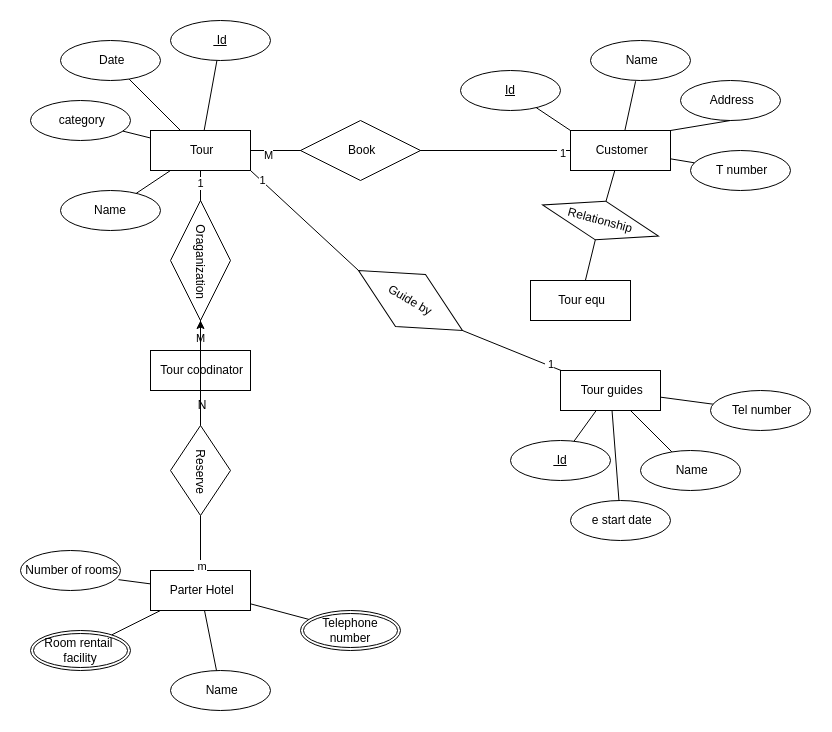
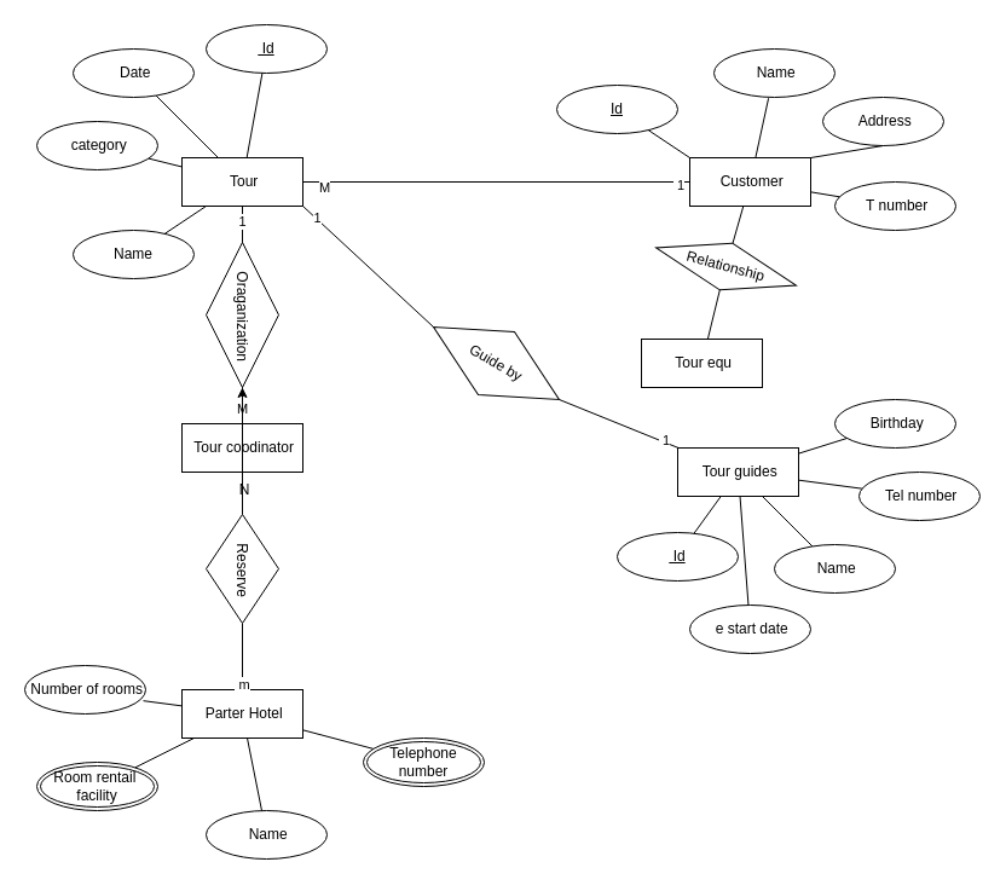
  <mxCell id="0" />
  <mxCell id="1" parent="0" />
  <mxCell id="2" value="&amp;nbsp;Tour" style="whiteSpace=wrap;html=1;align=center;" vertex="1" parent="1"><mxGeometry x="150" y="130" width="100" height="40" as="geometry" /></mxCell>
  <mxCell id="3" value="&amp;nbsp;Customer" style="whiteSpace=wrap;html=1;align=center;" vertex="1" parent="1"><mxGeometry x="570" y="130" width="100" height="40" as="geometry" /></mxCell>
  <mxCell id="4" value="" style="endArrow=none;html=1;rounded=0;entryX=0;entryY=0.5;entryDx=0;entryDy=0;" edge="1" parent="1" source="2" target="3"><mxGeometry width="50" height="50" relative="1" as="geometry"><mxPoint x="170" y="190" as="sourcePoint" /><mxPoint x="220" y="140" as="targetPoint" /></mxGeometry></mxCell>
  <mxCell id="5" value="M" style="edgeLabel;html=1;align=center;verticalAlign=middle;resizable=0;points=[];" vertex="1" connectable="0" parent="4"><mxGeometry x="-0.891" y="-4" relative="1" as="geometry"><mxPoint as="offset" /></mxGeometry></mxCell>
  <mxCell id="6" value="&amp;nbsp;1" style="edgeLabel;html=1;align=center;verticalAlign=middle;resizable=0;points=[];" vertex="1" connectable="0" parent="4"><mxGeometry x="0.939" y="-2" relative="1" as="geometry"><mxPoint as="offset" /></mxGeometry></mxCell>
  <mxCell id="7" value="&amp;nbsp;Date" style="ellipse;whiteSpace=wrap;html=1;align=center;" vertex="1" parent="1"><mxGeometry x="60" y="40" width="100" height="40" as="geometry" /></mxCell>
  <mxCell id="8" value="&amp;nbsp;category" style="ellipse;whiteSpace=wrap;html=1;align=center;" vertex="1" parent="1"><mxGeometry x="30" y="100" width="100" height="40" as="geometry" /></mxCell>
  <mxCell id="9" value="Name" style="ellipse;whiteSpace=wrap;html=1;align=center;" vertex="1" parent="1"><mxGeometry x="60" y="190" width="100" height="40" as="geometry" /></mxCell>
  <mxCell id="10" value="&amp;nbsp;Name" style="ellipse;whiteSpace=wrap;html=1;align=center;" vertex="1" parent="1"><mxGeometry x="590" y="40" width="100" height="40" as="geometry" /></mxCell>
  <mxCell id="11" value="&amp;nbsp;Address" style="ellipse;whiteSpace=wrap;html=1;align=center;" vertex="1" parent="1"><mxGeometry x="680" y="80" width="100" height="40" as="geometry" /></mxCell>
  <mxCell id="12" value="&amp;nbsp;T number" style="ellipse;whiteSpace=wrap;html=1;align=center;" vertex="1" parent="1"><mxGeometry x="690" y="150" width="100" height="40" as="geometry" /></mxCell>
  <mxCell id="13" value="" style="endArrow=none;html=1;rounded=0;entryX=0;entryY=0;entryDx=0;entryDy=0;" edge="1" parent="1" source="60" target="3"><mxGeometry relative="1" as="geometry"><mxPoint x="530" y="110" as="sourcePoint" /><mxPoint x="670" y="100" as="targetPoint" /></mxGeometry></mxCell>
  <mxCell id="14" value="" style="endArrow=none;html=1;rounded=0;exitX=0.451;exitY=1.019;exitDx=0;exitDy=0;exitPerimeter=0;" edge="1" parent="1" source="10" target="3"><mxGeometry relative="1" as="geometry"><mxPoint x="630" y="70" as="sourcePoint" /><mxPoint x="790" y="70" as="targetPoint" /></mxGeometry></mxCell>
  <mxCell id="15" value="" style="endArrow=none;html=1;rounded=0;entryX=1;entryY=0;entryDx=0;entryDy=0;exitX=0.5;exitY=1;exitDx=0;exitDy=0;" edge="1" parent="1" source="11" target="3"><mxGeometry relative="1" as="geometry"><mxPoint x="700" y="100" as="sourcePoint" /><mxPoint x="860" y="100" as="targetPoint" /></mxGeometry></mxCell>
  <mxCell id="16" value="" style="endArrow=none;html=1;rounded=0;" edge="1" parent="1" source="3" target="12"><mxGeometry relative="1" as="geometry"><mxPoint x="620" y="160" as="sourcePoint" /><mxPoint x="780" y="160" as="targetPoint" /></mxGeometry></mxCell>
  <mxCell id="17" value="" style="endArrow=none;html=1;rounded=0;" edge="1" parent="1" source="2" target="9"><mxGeometry relative="1" as="geometry"><mxPoint x="350" y="270" as="sourcePoint" /><mxPoint x="510" y="270" as="targetPoint" /></mxGeometry></mxCell>
  <mxCell id="18" value="" style="endArrow=none;html=1;rounded=0;" edge="1" parent="1" source="2" target="8"><mxGeometry relative="1" as="geometry"><mxPoint x="360" y="270" as="sourcePoint" /><mxPoint x="520" y="270" as="targetPoint" /></mxGeometry></mxCell>
  <mxCell id="19" value="" style="endArrow=none;html=1;rounded=0;" edge="1" parent="1" source="7" target="2"><mxGeometry relative="1" as="geometry"><mxPoint x="160" y="100" as="sourcePoint" /><mxPoint x="320" y="100" as="targetPoint" /></mxGeometry></mxCell>
  <mxCell id="20" value="" style="endArrow=none;html=1;rounded=0;" edge="1" parent="1" source="21" target="2"><mxGeometry relative="1" as="geometry"><mxPoint x="180" y="80" as="sourcePoint" /><mxPoint x="450" y="70" as="targetPoint" /></mxGeometry></mxCell>
  <mxCell id="21" value="&amp;nbsp;Id" style="ellipse;whiteSpace=wrap;html=1;align=center;fontStyle=4;" vertex="1" parent="1"><mxGeometry x="170" y="20" width="100" height="40" as="geometry" /></mxCell>
- <mxCell id="22" value="&amp;nbsp;Book" style="shape=rhombus;perimeter=rhombusPerimeter;whiteSpace=wrap;html=1;align=center;" vertex="1" parent="1"><mxGeometry x="300" y="120" width="120" height="60" as="geometry" /></mxCell>
  <mxCell id="23" value="&amp;nbsp;Tour coodinator" style="whiteSpace=wrap;html=1;align=center;" vertex="1" parent="1"><mxGeometry x="150" y="350" width="100" height="40" as="geometry" /></mxCell>
  <mxCell id="24" value="" style="endArrow=none;html=1;rounded=0;entryX=0.5;entryY=0;entryDx=0;entryDy=0;" edge="1" parent="1" source="2" target="23"><mxGeometry relative="1" as="geometry"><mxPoint x="230" y="380" as="sourcePoint" /><mxPoint x="390" y="380" as="targetPoint" /></mxGeometry></mxCell>
  <mxCell id="25" value="&amp;nbsp;M&amp;nbsp;" style="edgeLabel;html=1;align=center;verticalAlign=middle;resizable=0;points=[];" vertex="1" connectable="0" parent="24"><mxGeometry x="0.856" y="-1" relative="1" as="geometry"><mxPoint as="offset" /></mxGeometry></mxCell>
  <mxCell id="26" value="1" style="edgeLabel;html=1;align=center;verticalAlign=middle;resizable=0;points=[];" vertex="1" connectable="0" parent="24"><mxGeometry x="-0.864" y="-1" relative="1" as="geometry"><mxPoint as="offset" /></mxGeometry></mxCell>
  <mxCell id="27" value="&amp;nbsp;Oraganization" style="shape=rhombus;perimeter=rhombusPerimeter;whiteSpace=wrap;html=1;align=center;rotation=90;" vertex="1" parent="1"><mxGeometry x="140" y="230" width="120" height="60" as="geometry" /></mxCell>
  <mxCell id="28" value="&amp;nbsp;Parter Hotel" style="whiteSpace=wrap;html=1;align=center;" vertex="1" parent="1"><mxGeometry x="150" y="570" width="100" height="40" as="geometry" /></mxCell>
  <mxCell id="29" value="" style="endArrow=none;html=1;rounded=0;" edge="1" parent="1" source="62" target="28"><mxGeometry relative="1" as="geometry"><mxPoint x="210" y="470" as="sourcePoint" /><mxPoint x="370" y="470" as="targetPoint" /></mxGeometry></mxCell>
  <mxCell id="30" value="&amp;nbsp;m" style="edgeLabel;html=1;align=center;verticalAlign=middle;resizable=0;points=[];" vertex="1" connectable="0" parent="29"><mxGeometry x="0.809" y="-1" relative="1" as="geometry"><mxPoint as="offset" /></mxGeometry></mxCell>
  <mxCell id="31" value="" style="edgeStyle=orthogonalEdgeStyle;rounded=0;orthogonalLoop=1;jettySize=auto;html=1;" edge="1" parent="1" source="62" target="27"><mxGeometry relative="1" as="geometry" /></mxCell>
  <mxCell id="32" value="&amp;nbsp;Number of rooms" style="ellipse;whiteSpace=wrap;html=1;align=center;" vertex="1" parent="1"><mxGeometry x="20" y="550" width="100" height="40" as="geometry" /></mxCell>
  <mxCell id="33" value="&amp;nbsp;Name" style="ellipse;whiteSpace=wrap;html=1;align=center;" vertex="1" parent="1"><mxGeometry x="170" y="670" width="100" height="40" as="geometry" /></mxCell>
  <mxCell id="34" value="" style="endArrow=none;html=1;rounded=0;" edge="1" parent="1" source="28" target="39"><mxGeometry relative="1" as="geometry"><mxPoint x="340" y="620" as="sourcePoint" /><mxPoint x="294.845" y="618.083" as="targetPoint" /></mxGeometry></mxCell>
  <mxCell id="35" value="" style="endArrow=none;html=1;rounded=0;" edge="1" parent="1" source="28"><mxGeometry relative="1" as="geometry"><mxPoint x="340" y="620" as="sourcePoint" /><mxPoint x="216.013" y="670.064" as="targetPoint" /></mxGeometry></mxCell>
  <mxCell id="36" value="" style="endArrow=none;html=1;rounded=0;" edge="1" parent="1" source="38" target="28"><mxGeometry relative="1" as="geometry"><mxPoint x="119.492" y="633.85" as="sourcePoint" /><mxPoint x="220" y="640" as="targetPoint" /></mxGeometry></mxCell>
  <mxCell id="37" value="" style="endArrow=none;html=1;rounded=0;exitX=0.98;exitY=0.729;exitDx=0;exitDy=0;exitPerimeter=0;" edge="1" parent="1" source="32" target="28"><mxGeometry relative="1" as="geometry"><mxPoint x="100" y="570" as="sourcePoint" /><mxPoint x="210" y="570" as="targetPoint" /></mxGeometry></mxCell>
  <mxCell id="38" value="Room rentail&amp;nbsp;&lt;br&gt;facility" style="ellipse;shape=doubleEllipse;margin=3;whiteSpace=wrap;html=1;align=center;" vertex="1" parent="1"><mxGeometry x="30" y="630" width="100" height="40" as="geometry" /></mxCell>
  <mxCell id="39" value="&amp;nbsp;Telephone&amp;nbsp;&lt;br&gt;number" style="ellipse;shape=doubleEllipse;margin=3;whiteSpace=wrap;html=1;align=center;" vertex="1" parent="1"><mxGeometry x="300" y="610" width="100" height="40" as="geometry" /></mxCell>
  <mxCell id="40" value="&amp;nbsp;Tour guides" style="whiteSpace=wrap;html=1;align=center;" vertex="1" parent="1"><mxGeometry x="560" y="370" width="100" height="40" as="geometry" /></mxCell>
+ <mxCell id="41" value="&amp;nbsp;Birthday" style="ellipse;whiteSpace=wrap;html=1;align=center;" vertex="1" parent="1"><mxGeometry x="690" y="330" width="100" height="40" as="geometry" /></mxCell>
  <mxCell id="42" value="&amp;nbsp;Name" style="ellipse;whiteSpace=wrap;html=1;align=center;" vertex="1" parent="1"><mxGeometry x="640" y="450" width="100" height="40" as="geometry" /></mxCell>
  <mxCell id="43" value="" style="endArrow=none;html=1;rounded=0;" edge="1" parent="1" source="40" target="48"><mxGeometry relative="1" as="geometry"><mxPoint x="750" y="420" as="sourcePoint" /><mxPoint x="705.784" y="410.662" as="targetPoint" /></mxGeometry></mxCell>
  <mxCell id="44" value="" style="endArrow=none;html=1;rounded=0;" edge="1" parent="1" source="40" target="42"><mxGeometry relative="1" as="geometry"><mxPoint x="750" y="420" as="sourcePoint" /><mxPoint x="910" y="420" as="targetPoint" /></mxGeometry></mxCell>
  <mxCell id="45" value="" style="endArrow=none;html=1;rounded=0;" edge="1" parent="1" source="47" target="40"><mxGeometry relative="1" as="geometry"><mxPoint x="574.625" y="435.875" as="sourcePoint" /><mxPoint x="630" y="440" as="targetPoint" /></mxGeometry></mxCell>
+ <mxCell id="46" value="" style="endArrow=none;html=1;rounded=0;" edge="1" parent="1" source="41" target="40"><mxGeometry relative="1" as="geometry"><mxPoint x="510" y="370" as="sourcePoint" /><mxPoint x="620" y="370" as="targetPoint" /></mxGeometry></mxCell>
  <mxCell id="47" value="&amp;nbsp;Id" style="ellipse;whiteSpace=wrap;html=1;align=center;fontStyle=4;" vertex="1" parent="1"><mxGeometry x="510" y="440" width="100" height="40" as="geometry" /></mxCell>
  <mxCell id="48" value="&amp;nbsp;Tel number" style="ellipse;whiteSpace=wrap;html=1;align=center;" vertex="1" parent="1"><mxGeometry x="710" y="390" width="100" height="40" as="geometry" /></mxCell>
  <mxCell id="49" value="&amp;nbsp;e start date" style="ellipse;whiteSpace=wrap;html=1;align=center;" vertex="1" parent="1"><mxGeometry x="570" y="500" width="100" height="40" as="geometry" /></mxCell>
  <mxCell id="50" value="" style="endArrow=none;html=1;rounded=0;" edge="1" parent="1" source="40" target="49"><mxGeometry relative="1" as="geometry"><mxPoint x="600" y="620" as="sourcePoint" /><mxPoint x="760" y="620" as="targetPoint" /></mxGeometry></mxCell>
  <mxCell id="51" value="Guide by" style="shape=rhombus;perimeter=rhombusPerimeter;whiteSpace=wrap;html=1;align=center;rotation=30;" vertex="1" parent="1"><mxGeometry x="350" y="270" width="120" height="60" as="geometry" /></mxCell>
  <mxCell id="52" value="" style="endArrow=none;html=1;rounded=0;exitX=1;exitY=1;exitDx=0;exitDy=0;entryX=0;entryY=0.5;entryDx=0;entryDy=0;" edge="1" parent="1" source="2" target="51"><mxGeometry relative="1" as="geometry"><mxPoint x="340" y="370" as="sourcePoint" /><mxPoint x="500" y="370" as="targetPoint" /></mxGeometry></mxCell>
  <mxCell id="53" value="1" style="edgeLabel;html=1;align=center;verticalAlign=middle;resizable=0;points=[];" vertex="1" connectable="0" parent="52"><mxGeometry x="-0.796" y="1" relative="1" as="geometry"><mxPoint as="offset" /></mxGeometry></mxCell>
  <mxCell id="54" value="" style="endArrow=none;html=1;rounded=0;exitX=1;exitY=0.5;exitDx=0;exitDy=0;" edge="1" parent="1" source="51" target="40"><mxGeometry relative="1" as="geometry"><mxPoint x="340" y="370" as="sourcePoint" /><mxPoint x="500" y="370" as="targetPoint" /></mxGeometry></mxCell>
  <mxCell id="55" value="&amp;nbsp;1" style="edgeLabel;html=1;align=center;verticalAlign=middle;resizable=0;points=[];" vertex="1" connectable="0" parent="54"><mxGeometry x="0.739" y="2" relative="1" as="geometry"><mxPoint as="offset" /></mxGeometry></mxCell>
  <mxCell id="56" value="&amp;nbsp;Tour equ" style="whiteSpace=wrap;html=1;align=center;" vertex="1" parent="1"><mxGeometry x="530" y="280" width="100" height="40" as="geometry" /></mxCell>
  <mxCell id="57" value="" style="endArrow=none;html=1;rounded=0;" edge="1" parent="1" source="3" target="58"><mxGeometry relative="1" as="geometry"><mxPoint x="530" y="210" as="sourcePoint" /><mxPoint x="690" y="210" as="targetPoint" /></mxGeometry></mxCell>
  <mxCell id="58" value="Relationship" style="shape=rhombus;perimeter=rhombusPerimeter;whiteSpace=wrap;html=1;align=center;rotation=15;" vertex="1" parent="1"><mxGeometry x="540" y="200" width="120" height="40" as="geometry" /></mxCell>
  <mxCell id="59" value="" style="endArrow=none;html=1;rounded=0;exitX=0.5;exitY=1;exitDx=0;exitDy=0;" edge="1" parent="1" source="58" target="56"><mxGeometry relative="1" as="geometry"><mxPoint x="340" y="360" as="sourcePoint" /><mxPoint x="500" y="360" as="targetPoint" /></mxGeometry></mxCell>
  <mxCell id="60" value="Id" style="ellipse;whiteSpace=wrap;html=1;align=center;fontStyle=4;" vertex="1" parent="1"><mxGeometry x="460" y="70" width="100" height="40" as="geometry" /></mxCell>
  <mxCell id="61" value="" style="endArrow=none;html=1;rounded=0;" edge="1" parent="1" source="64" target="62"><mxGeometry relative="1" as="geometry"><mxPoint x="200" y="390" as="sourcePoint" /><mxPoint x="200" y="570" as="targetPoint" /></mxGeometry></mxCell>
  <mxCell id="62" value="&amp;nbsp;Reserve" style="shape=rhombus;perimeter=rhombusPerimeter;whiteSpace=wrap;html=1;align=center;rotation=90;" vertex="1" parent="1"><mxGeometry x="155" y="440" width="90" height="60" as="geometry" /></mxCell>
  <mxCell id="63" value="" style="endArrow=none;html=1;rounded=0;" edge="1" parent="1" source="23" target="64"><mxGeometry relative="1" as="geometry"><mxPoint x="200" y="390" as="sourcePoint" /><mxPoint x="200" y="425" as="targetPoint" /></mxGeometry></mxCell>
  <mxCell id="64" value="&amp;nbsp;N" style="text;html=1;align=center;verticalAlign=middle;resizable=0;points=[];autosize=1;strokeColor=none;fillColor=none;" vertex="1" parent="1"><mxGeometry x="180" y="390" width="40" height="30" as="geometry" /></mxCell>
